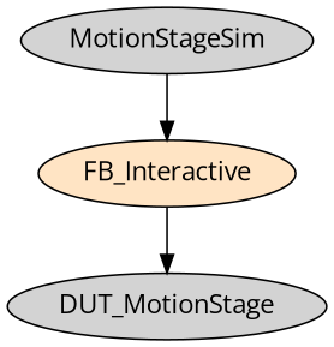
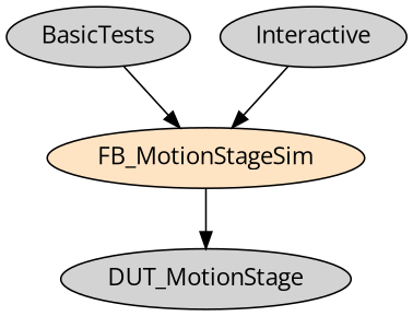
  digraph {
    fontname="Open Sans"
    node [fontname="Open Sans" style=filled]
    edge [fontname="Open Sans"]
-   FB_MotionStageSim [fillcolor=bisque label=FB_Interactive]
+   FB_MotionStageSim [fillcolor=bisque]
    DUT_MotionStage
-   Interactive [label=MotionStageSim]
+   BasicTests
+   Interactive
    FB_MotionStageSim -> DUT_MotionStage
+   BasicTests -> FB_MotionStageSim
    Interactive -> FB_MotionStageSim
  }
